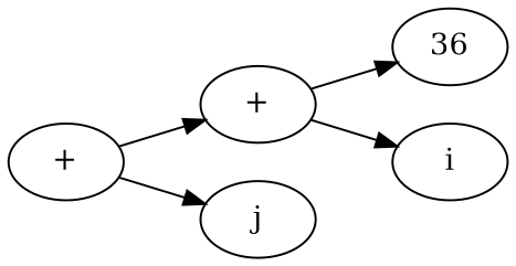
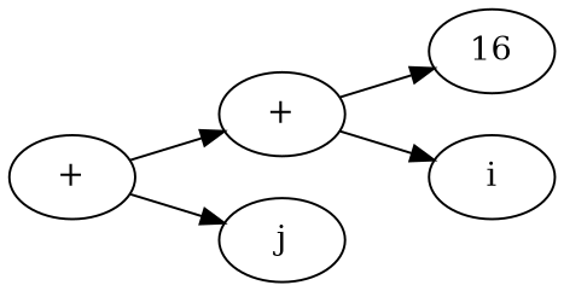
  digraph {
    ordering=out
    rankdir=LR
    n1 [label="+"]
    n2 [label="+"]
    n3 [label=j]
-   n4 [label=36]
+   n4 [label=16]
    n5 [label=i]
    n1 -> n2
    n1 -> n3
    n2 -> n4
    n2 -> n5
  }
